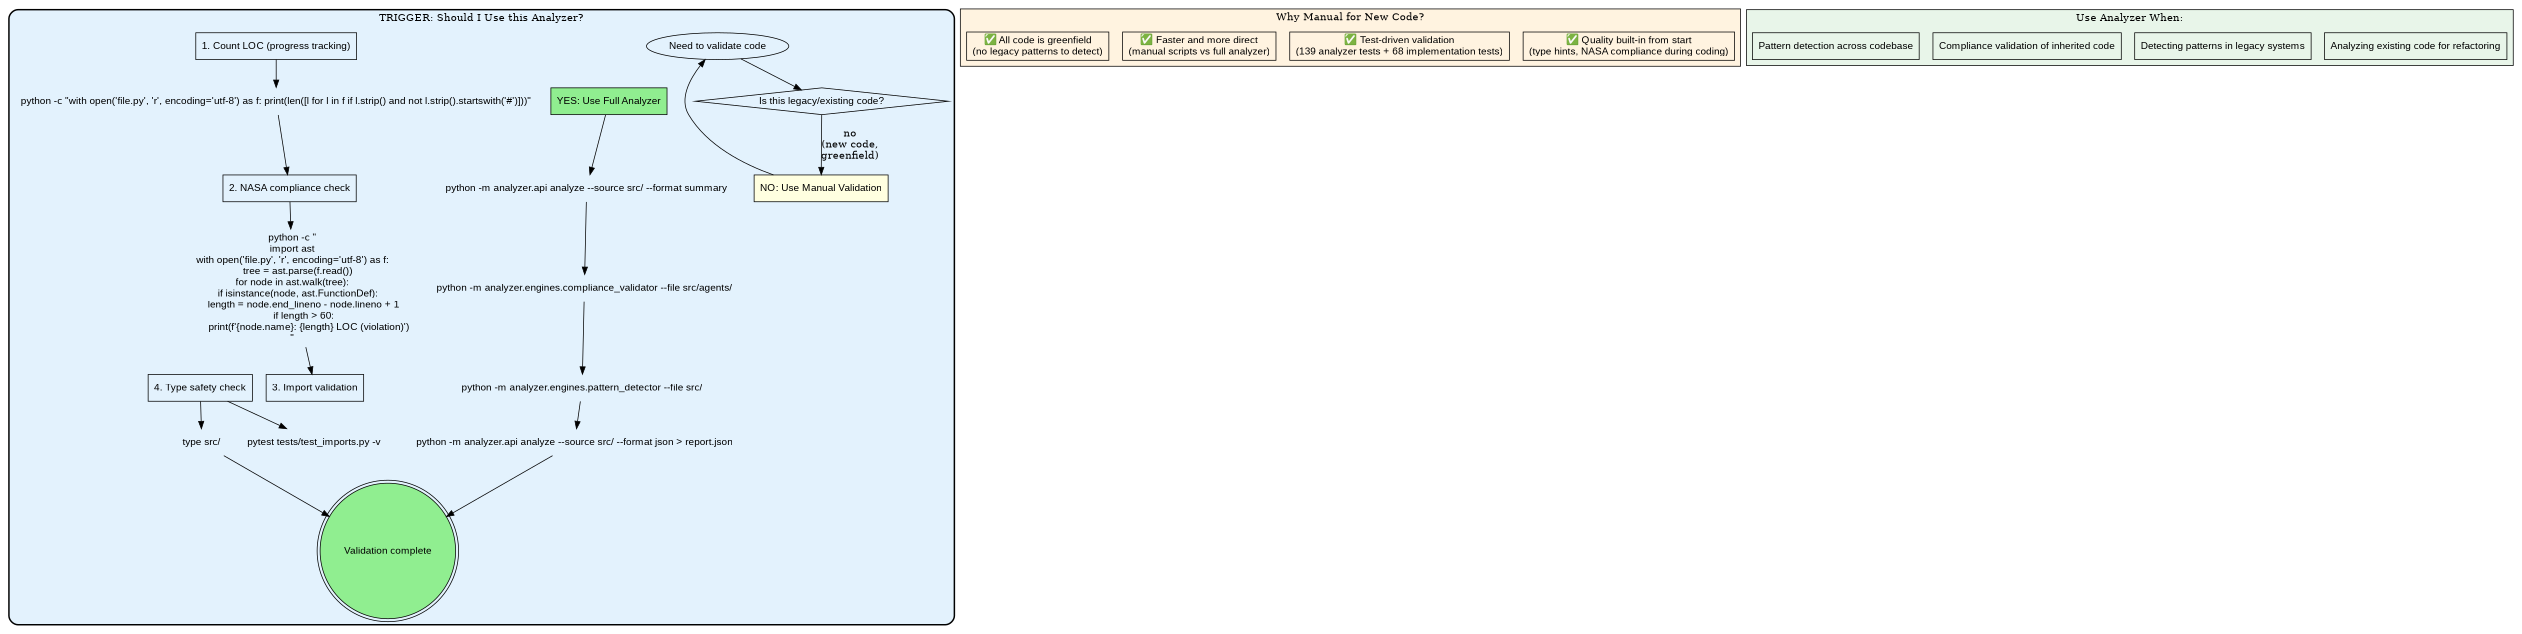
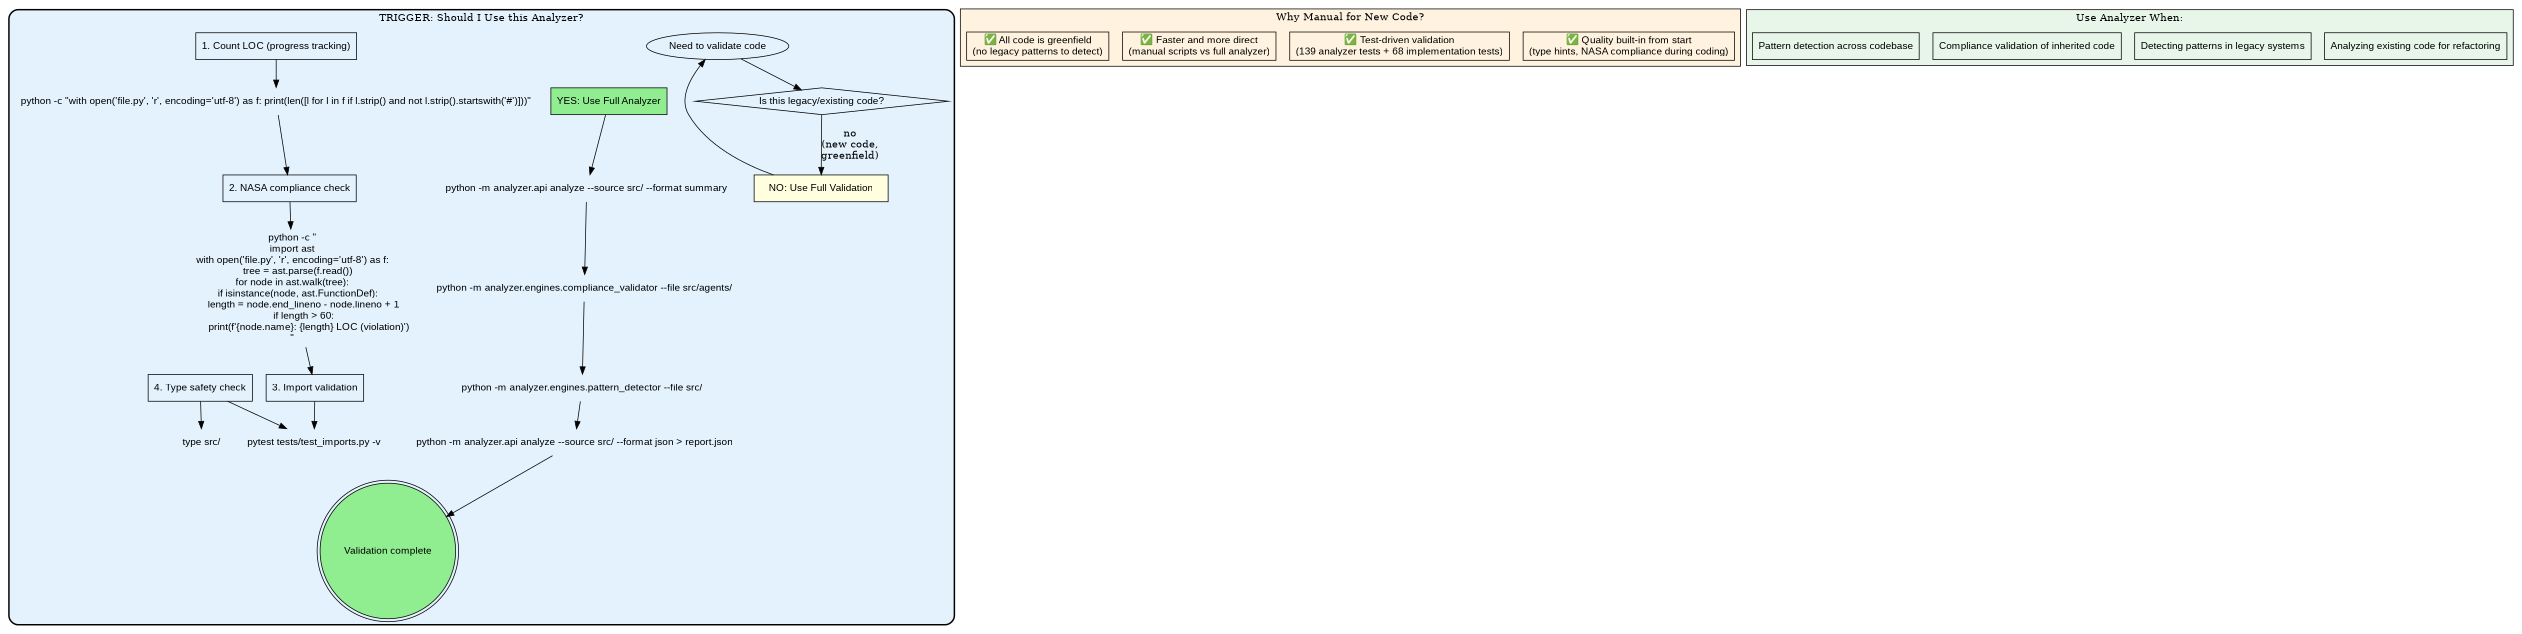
  digraph {
    rankdir=TB
    node [fontname=Arial shape=box]
    "Need to validate code" [shape=ellipse]
    "Is this legacy/existing code?" [shape=diamond]
    "YES: Use Full Analyzer" [fillcolor=lightgreen style=filled]
-   "NO: Use Manual Validation" [fillcolor=lightyellow style=filled]
+   "NO: Use Manual Validation" [fillcolor=lightyellow style=filled label="NO: Use Full Validation"]
    "python -m analyzer.api analyze --source src/ --format summary" [shape=plaintext]
    "python -m analyzer.engines.compliance_validator --file src/agents/" [shape=plaintext]
    "python -m analyzer.engines.pattern_detector --file src/" [shape=plaintext]
    "python -m analyzer.api analyze --source src/ --format json > report.json" [shape=plaintext]
    "Validation complete" [fillcolor=lightgreen shape=doublecircle style=filled]
    "1. Count LOC (progress tracking)"
    "python -c \"with open('file.py', 'r', encoding='utf-8') as f: print(len([l for l in f if l.strip() and not l.strip().startswith('#')]))\"" [shape=plaintext]
    "2. NASA compliance check"
    "python -c \"\nimport ast\nwith open('file.py', 'r', encoding='utf-8') as f:\n    tree = ast.parse(f.read())\nfor node in ast.walk(tree):\n    if isinstance(node, ast.FunctionDef):\n        length = node.end_lineno - node.lineno + 1\n        if length > 60:\n            print(f'{node.name}: {length} LOC (violation)')\n\"" [shape=plaintext]
    "3. Import validation"
    "pytest tests/test_imports.py -v" [shape=plaintext]
    "4. Type safety check"
    n17 [label="type src/" shape=plaintext]
    "✅ Quality built-in from start\n(type hints, NASA compliance during coding)"
    "✅ Test-driven validation\n(139 analyzer tests + 68 implementation tests)"
    "✅ Faster and more direct\n(manual scripts vs full analyzer)"
    "✅ All code is greenfield\n(no legacy patterns to detect)"
    "Analyzing existing code for refactoring"
    "Detecting patterns in legacy systems"
    "Compliance validation of inherited code"
    "Pattern detection across codebase"
    subgraph cluster_1 {
      bgcolor="#e3f2fd"
      label="TRIGGER: Should I Use this Analyzer?"
      style="rounded,bold"
      "Need to validate code"
      "Is this legacy/existing code?"
      "YES: Use Full Analyzer"
      "NO: Use Manual Validation"
      "python -m analyzer.api analyze --source src/ --format summary"
      "python -m analyzer.engines.compliance_validator --file src/agents/"
      "python -m analyzer.engines.pattern_detector --file src/"
      "python -m analyzer.api analyze --source src/ --format json > report.json"
      "Validation complete"
      "1. Count LOC (progress tracking)"
      "python -c \"with open('file.py', 'r', encoding='utf-8') as f: print(len([l for l in f if l.strip() and not l.strip().startswith('#')]))\""
      "2. NASA compliance check"
      "python -c \"\nimport ast\nwith open('file.py', 'r', encoding='utf-8') as f:\n    tree = ast.parse(f.read())\nfor node in ast.walk(tree):\n    if isinstance(node, ast.FunctionDef):\n        length = node.end_lineno - node.lineno + 1\n        if length > 60:\n            print(f'{node.name}: {length} LOC (violation)')\n\""
      "3. Import validation"
      "pytest tests/test_imports.py -v"
      "4. Type safety check"
      n17
    }
    subgraph cluster_2 {
      bgcolor="#fff3e0"
      label="Why Manual for New Code?"
      "✅ Quality built-in from start\n(type hints, NASA compliance during coding)"
      "✅ Test-driven validation\n(139 analyzer tests + 68 implementation tests)"
      "✅ Faster and more direct\n(manual scripts vs full analyzer)"
      "✅ All code is greenfield\n(no legacy patterns to detect)"
    }
    subgraph cluster_3 {
      bgcolor="#e8f5e9"
      label="Use Analyzer When:"
      "Analyzing existing code for refactoring"
      "Detecting patterns in legacy systems"
      "Compliance validation of inherited code"
      "Pattern detection across codebase"
    }
    "Need to validate code" -> "Is this legacy/existing code?"
    "Is this legacy/existing code?" -> "NO: Use Manual Validation" [label="no\n(new code,\ngreenfield)"]
    "YES: Use Full Analyzer" -> "python -m analyzer.api analyze --source src/ --format summary"
    "NO: Use Manual Validation" -> "Need to validate code"
    "python -m analyzer.api analyze --source src/ --format summary" -> "python -m analyzer.engines.compliance_validator --file src/agents/"
    "python -m analyzer.engines.compliance_validator --file src/agents/" -> "python -m analyzer.engines.pattern_detector --file src/"
    "python -m analyzer.engines.pattern_detector --file src/" -> "python -m analyzer.api analyze --source src/ --format json > report.json"
    "python -m analyzer.api analyze --source src/ --format json > report.json" -> "Validation complete"
    "1. Count LOC (progress tracking)" -> "python -c \"with open('file.py', 'r', encoding='utf-8') as f: print(len([l for l in f if l.strip() and not l.strip().startswith('#')]))\""
    "python -c \"with open('file.py', 'r', encoding='utf-8') as f: print(len([l for l in f if l.strip() and not l.strip().startswith('#')]))\"" -> "2. NASA compliance check"
    "2. NASA compliance check" -> "python -c \"\nimport ast\nwith open('file.py', 'r', encoding='utf-8') as f:\n    tree = ast.parse(f.read())\nfor node in ast.walk(tree):\n    if isinstance(node, ast.FunctionDef):\n        length = node.end_lineno - node.lineno + 1\n        if length > 60:\n            print(f'{node.name}: {length} LOC (violation)')\n\""
    "python -c \"\nimport ast\nwith open('file.py', 'r', encoding='utf-8') as f:\n    tree = ast.parse(f.read())\nfor node in ast.walk(tree):\n    if isinstance(node, ast.FunctionDef):\n        length = node.end_lineno - node.lineno + 1\n        if length > 60:\n            print(f'{node.name}: {length} LOC (violation)')\n\"" -> "3. Import validation"
+   "3. Import validation" -> "pytest tests/test_imports.py -v"
    "4. Type safety check" -> "pytest tests/test_imports.py -v"
    "4. Type safety check" -> n17
-   n17 -> "Validation complete"
  }
